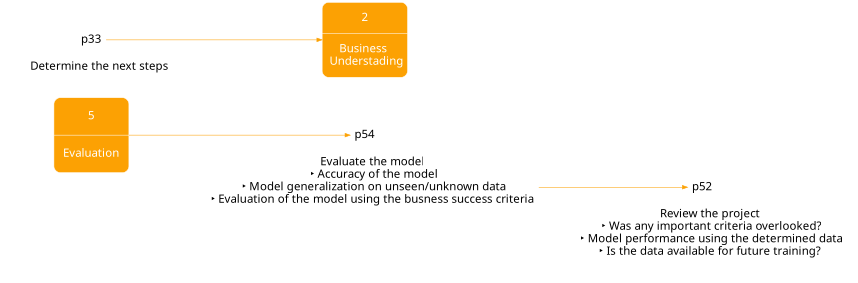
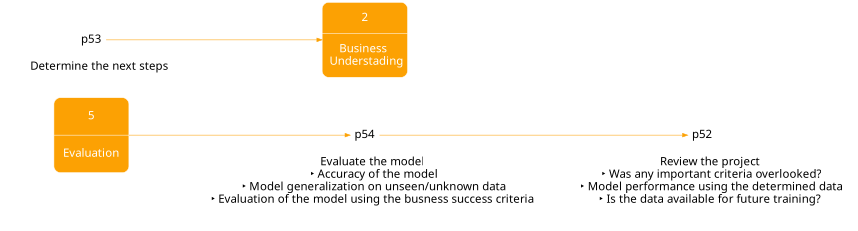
  digraph {
    fontname="Noto Sans"
    rankdir=LR
    splines=ortho
    node [color=none fontname="Noto Sans" fontsize=22 shape=box]
    edge [color="#fca103" fontname="Noto Sans"]
    n1 [label=p54]
    n2 [label=<     Evaluate the model<br ALIGN = 'CENTER'/>      &#8227; Accuracy of the model<br ALIGN = 'CENTER'/>      &#8227; Model generalization on unseen/unknown data<br ALIGN = 'CENTER'/>     &#8227; Evaluation of the model using the busness success criteria<br ALIGN = 'CENTER'/>     >]
    p52
    n4 [label=<     Review the project<br ALIGN = 'CENTER'/>      &#8227; Was any important criteria overlooked?<br ALIGN = 'CENTER'/>      &#8227; Model performance using the determined data<br ALIGN = 'CENTER'/>     &#8227; Is the data available for future training?<br ALIGN = 'CENTER'/>     >]
-   p53 [label=p33]
+   p53
    n6 [label=<     Determine the next steps<br ALIGN = 'CENTER'/>      >]
    n7 [color=white fillcolor="#fca103" fontcolor=white height=2 label="2 | Business \n Understading" shape=record style="rounded,filled" width=2]
    n8 [color=white fillcolor="#fca103" fontcolor=white height=2 label="5 | Evaluation" shape=record style="rounded,filled" width=2]
    subgraph cluster_1 {
      color=white
      rank=same
      n1
      n2
    }
    subgraph cluster_2 {
      color=white
      rank=same
      p52
      n4
    }
    subgraph cluster_3 {
      color=white
      rank=same
      p53
      n6
    }
-   n2 -> p52
+   n1 -> p52
    p53 -> n7
    n8 -> n1
  }
